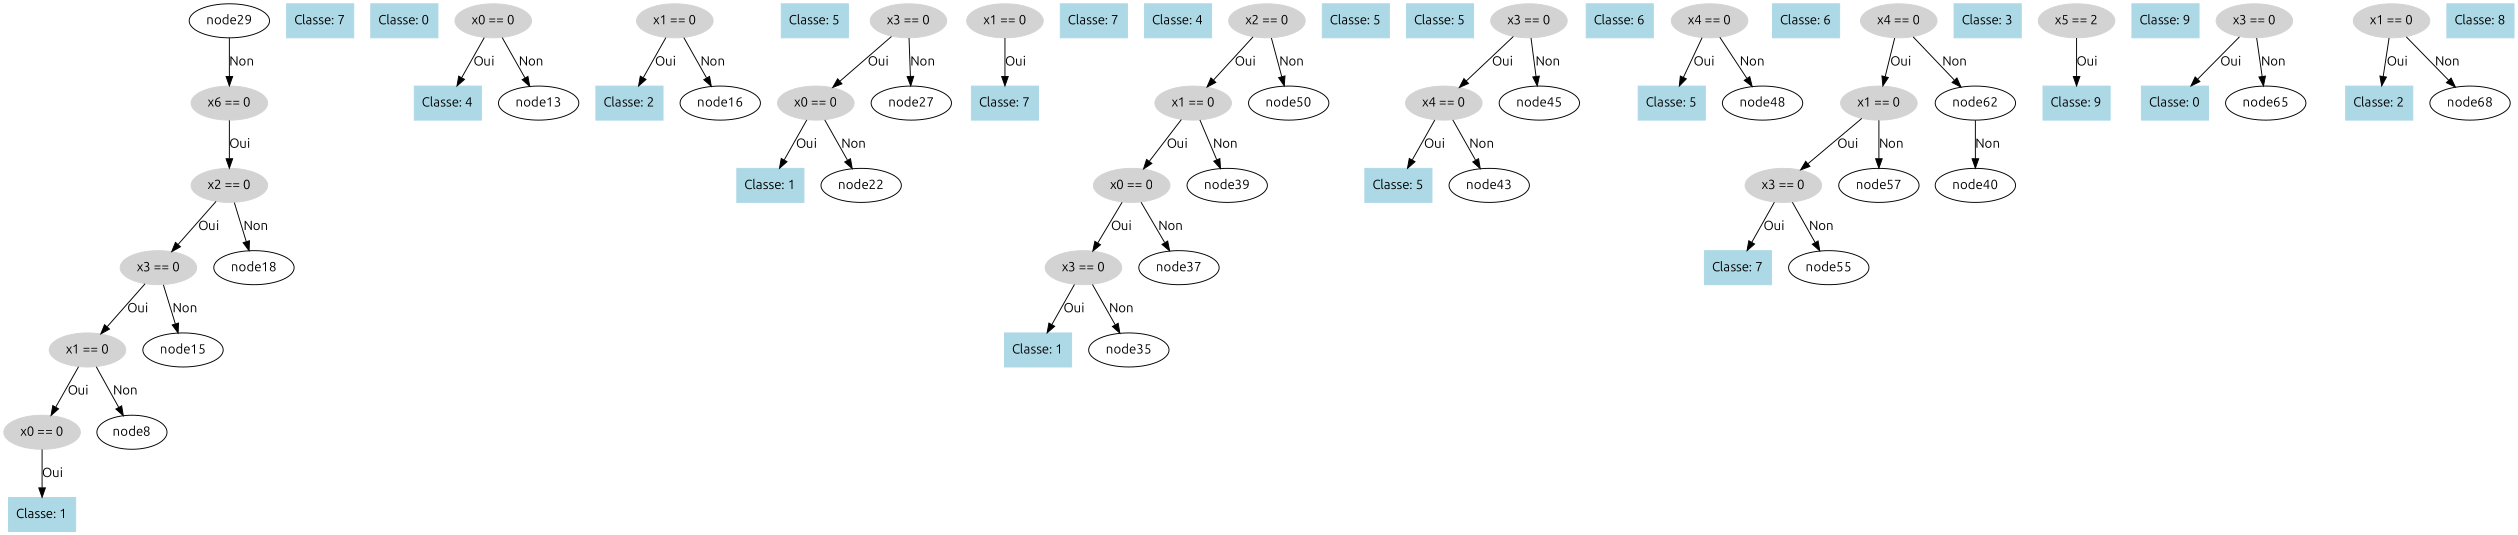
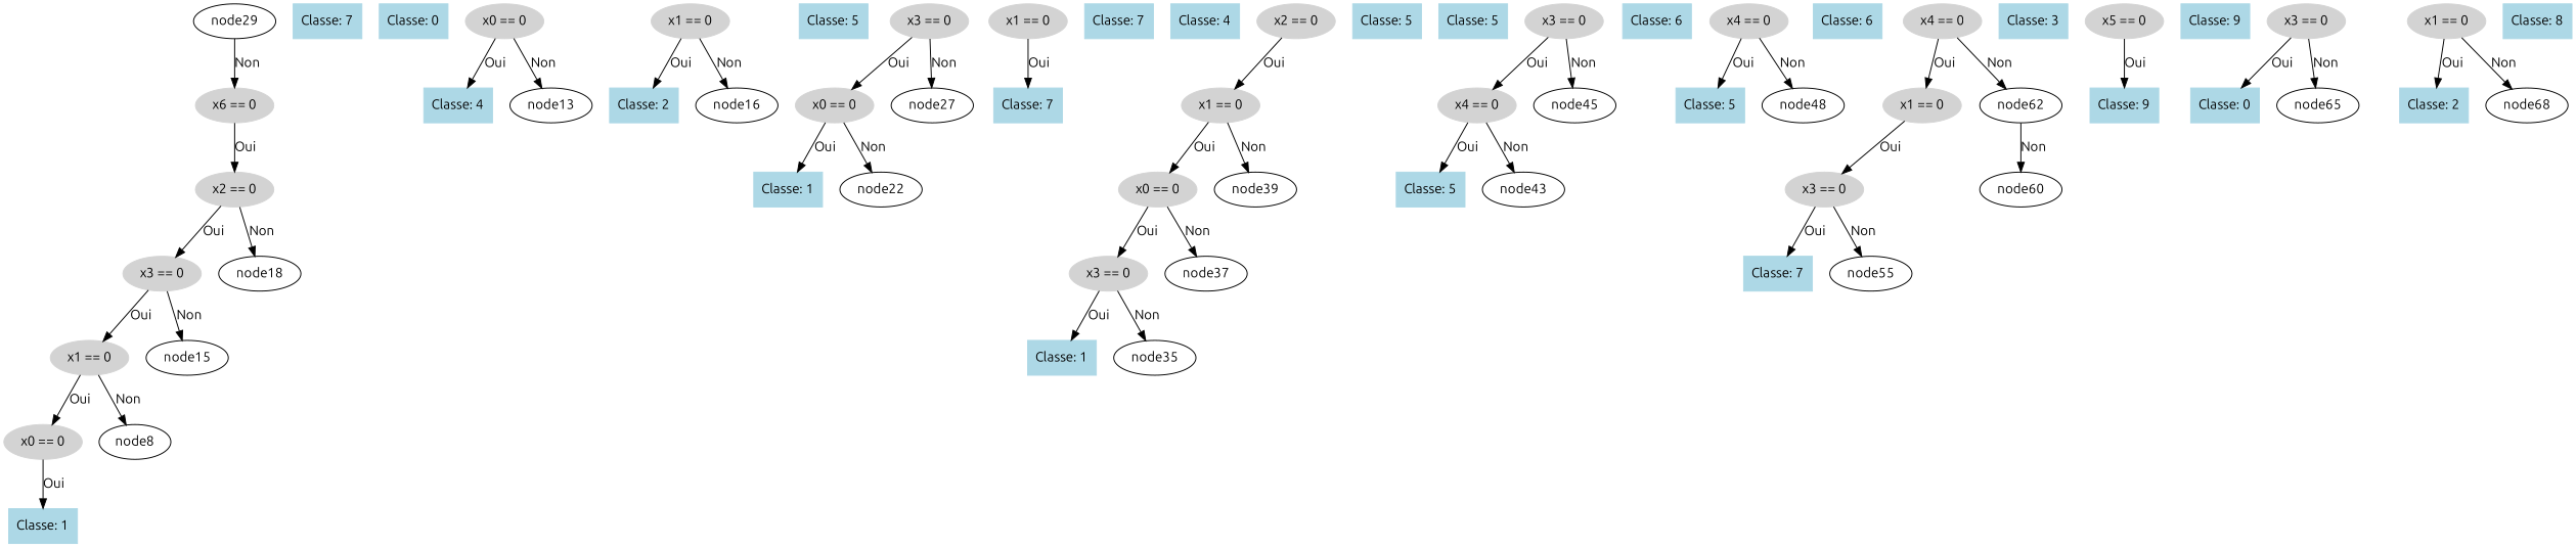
  digraph {
    fontname=Ubuntu
    node [color=lightblue fontname=Ubuntu shape=box style=filled]
    edge [fontname=Ubuntu]
    n1 [color=lightgray label="x6 == 0" shape=ellipse]
    n2 [color=lightgray label="x2 == 0" shape=ellipse]
    n3 [color=lightgray label="x3 == 0" shape=ellipse]
    node18 [color="" shape="" style=""]
    node29 [color="" shape="" style=""]
    n6 [color=lightgray label="x1 == 0" shape=ellipse]
    n7 [label=node15 color="" shape="" style=""]
    n8 [color=lightgray label="x0 == 0" shape=ellipse]
    node8 [color="" shape="" style=""]
    n10 [label="Classe: 1"]
    n11 [label="Classe: 7"]
    n12 [label="Classe: 0"]
    n13 [color=lightgray label="x0 == 0" shape=ellipse]
    n14 [label="Classe: 4"]
    node13 [color="" shape="" style=""]
    n16 [color=lightgray label="x1 == 0" shape=ellipse]
    n17 [label="Classe: 2"]
    node16 [color="" shape="" style=""]
    n19 [label="Classe: 5"]
    n20 [color=lightgray label="x3 == 0" shape=ellipse]
    n21 [color=lightgray label="x0 == 0" shape=ellipse]
    node27 [color="" shape="" style=""]
    n23 [label="Classe: 1"]
    node22 [color="" shape="" style=""]
    n25 [color=lightgray label="x1 == 0" shape=ellipse]
    n26 [label="Classe: 7"]
    n27 [label="Classe: 7"]
    n28 [label="Classe: 4"]
    n29 [color=lightgray label="x2 == 0" shape=ellipse]
    n30 [color=lightgray label="x1 == 0" shape=ellipse]
-   node50 [color="" shape="" style=""]
    n32 [color=lightgray label="x0 == 0" shape=ellipse]
    node39 [color="" shape="" style=""]
    n34 [color=lightgray label="x3 == 0" shape=ellipse]
    node37 [color="" shape="" style=""]
    n36 [label="Classe: 1"]
    node35 [color="" shape="" style=""]
    n38 [label="Classe: 5"]
    n39 [label="Classe: 5"]
    n40 [color=lightgray label="x3 == 0" shape=ellipse]
    n41 [color=lightgray label="x4 == 0" shape=ellipse]
    node45 [color="" shape="" style=""]
    n43 [label="Classe: 5"]
    node43 [color="" shape="" style=""]
    n45 [label="Classe: 6"]
    n46 [color=lightgray label="x4 == 0" shape=ellipse]
    n47 [label="Classe: 5"]
    node48 [color="" shape="" style=""]
    n49 [label="Classe: 6"]
    n50 [color=lightgray label="x4 == 0" shape=ellipse]
    n51 [color=lightgray label="x1 == 0" shape=ellipse]
    node62 [color="" shape="" style=""]
    n53 [color=lightgray label="x3 == 0" shape=ellipse]
-   node57 [color="" shape="" style=""]
-   node60 [label=node40 color="" shape="" style=""]
+   node60 [color="" shape="" style=""]
    n56 [label="Classe: 7"]
    node55 [color="" shape="" style=""]
    n58 [label="Classe: 3"]
-   n59 [color=lightgray label="x5 == 2" shape=ellipse]
+   n59 [color=lightgray label="x5 == 0" shape=ellipse]
    n60 [label="Classe: 9"]
    n61 [label="Classe: 9"]
    n62 [color=lightgray label="x3 == 0" shape=ellipse]
    n63 [label="Classe: 0"]
    node65 [color="" shape="" style=""]
    n65 [color=lightgray label="x1 == 0" shape=ellipse]
    n66 [label="Classe: 2"]
    node68 [color="" shape="" style=""]
    n68 [label="Classe: 8"]
    n1 -> n2 [label=Oui]
    n2 -> n3 [label=Oui]
    n2 -> node18 [label=Non]
    n3 -> n6 [label=Oui]
    n3 -> n7 [label=Non]
    node29 -> n1 [label=Non]
    n6 -> n8 [label=Oui]
    n6 -> node8 [label=Non]
    n8 -> n10 [label=Oui]
    n13 -> n14 [label=Oui]
    n13 -> node13 [label=Non]
    n16 -> n17 [label=Oui]
    n16 -> node16 [label=Non]
    n20 -> n21 [label=Oui]
    n20 -> node27 [label=Non]
    n21 -> n23 [label=Oui]
    n21 -> node22 [label=Non]
    n25 -> n26 [label=Oui]
    n29 -> n30 [label=Oui]
-   n29 -> node50 [label=Non]
    n30 -> n32 [label=Oui]
    n30 -> node39 [label=Non]
    n32 -> n34 [label=Oui]
    n32 -> node37 [label=Non]
    n34 -> n36 [label=Oui]
    n34 -> node35 [label=Non]
    n40 -> n41 [label=Oui]
    n40 -> node45 [label=Non]
    n41 -> n43 [label=Oui]
    n41 -> node43 [label=Non]
    n46 -> n47 [label=Oui]
    n46 -> node48 [label=Non]
    n50 -> n51 [label=Oui]
    n50 -> node62 [label=Non]
    n51 -> n53 [label=Oui]
-   n51 -> node57 [label=Non]
    node62 -> node60 [label=Non]
    n53 -> n56 [label=Oui]
    n53 -> node55 [label=Non]
    n59 -> n60 [label=Oui]
    n62 -> n63 [label=Oui]
    n62 -> node65 [label=Non]
    n65 -> n66 [label=Oui]
    n65 -> node68 [label=Non]
  }
